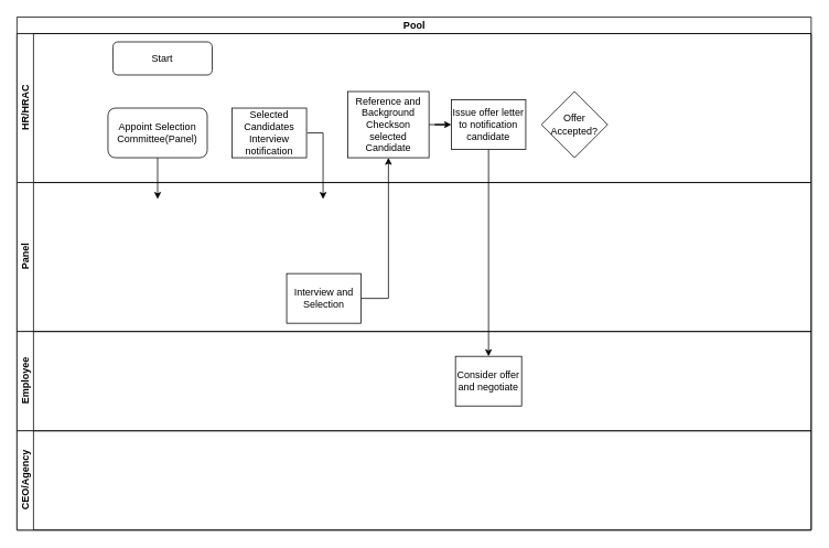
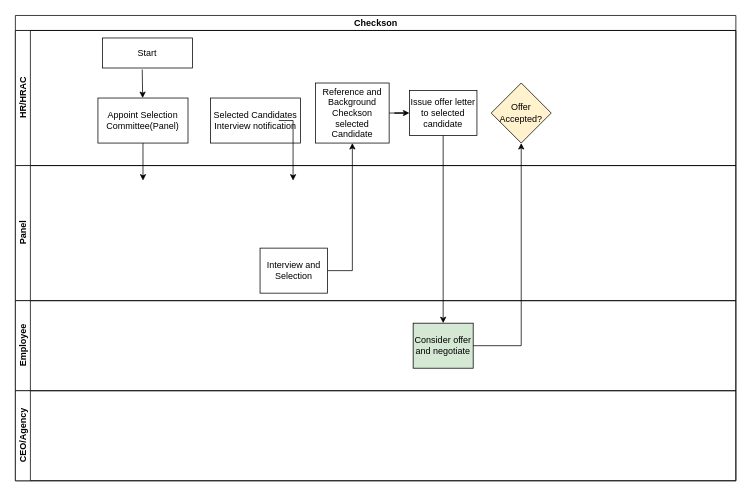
  <mxCell id="0" />
  <mxCell id="1" parent="0" />
- <mxCell id="2" value="Pool" style="swimlane;html=1;childLayout=stackLayout;resizeParent=1;resizeParentMax=0;horizontal=1;startSize=20;horizontalStack=0;" vertex="1" parent="1"><mxGeometry x="20" y="20" width="960" height="620" as="geometry"><mxRectangle x="150" y="10" width="60" height="20" as="alternateBounds" /></mxGeometry></mxCell>
+ <mxCell id="2" value="Checkson" style="swimlane;html=1;childLayout=stackLayout;resizeParent=1;resizeParentMax=0;horizontal=1;startSize=20;horizontalStack=0;" vertex="1" parent="1"><mxGeometry x="20" y="20" width="960" height="620" as="geometry"><mxRectangle x="150" y="10" width="60" height="20" as="alternateBounds" /></mxGeometry></mxCell>
  <mxCell id="3" value="HR/HRAC" style="swimlane;html=1;startSize=20;horizontal=0;" vertex="1" parent="2"><mxGeometry y="20" width="960" height="180" as="geometry" /></mxCell>
- <mxCell id="4" value="Start" style="rounded=1;whiteSpace=wrap;html=1;" vertex="1" parent="3"><mxGeometry x="116" y="10" width="120" height="40" as="geometry" /></mxCell>
- <mxCell id="5" value="Offer Accepted?" style="rhombus;whiteSpace=wrap;html=1;rounded=0;startSize=20;" vertex="1" parent="3"><mxGeometry x="634" y="70" width="80" height="80" as="geometry" /></mxCell>
+ <mxCell id="4" value="Start" style="whiteSpace=wrap;html=1;rounded=0;" vertex="1" parent="3"><mxGeometry x="116" y="10" width="120" height="40" as="geometry" /></mxCell>
+ <mxCell id="5" value="Offer Accepted?" style="rhombus;whiteSpace=wrap;html=1;rounded=0;startSize=20;fillColor=#fff2cc;" vertex="1" parent="3"><mxGeometry x="634" y="70" width="80" height="80" as="geometry" /></mxCell>
  <mxCell id="6" value="Reference and Background Checkson selected Candidate" style="whiteSpace=wrap;html=1;rounded=0;startSize=20;" vertex="1" parent="3"><mxGeometry x="400" y="70" width="98" height="80" as="geometry" /></mxCell>
- <mxCell id="7" value="Appoint Selection Committee(Panel)" style="whiteSpace=wrap;html=1;rounded=1;" vertex="1" parent="3"><mxGeometry x="110" y="90" width="120" height="60" as="geometry" /></mxCell>
- <mxCell id="9" value="Selected Candidates Interview notification" style="whiteSpace=wrap;html=1;rounded=0;startSize=20;" vertex="1" parent="3"><mxGeometry x="260" y="90" width="90" height="60" as="geometry" /></mxCell>
+ <mxCell id="7" value="Appoint Selection Committee(Panel)" style="rounded=0;whiteSpace=wrap;html=1;" vertex="1" parent="3"><mxGeometry x="110" y="90" width="120" height="60" as="geometry" /></mxCell>
+ <mxCell id="8" value="" style="endArrow=classic;html=1;exitX=0.442;exitY=1.05;exitDx=0;exitDy=0;exitPerimeter=0;" edge="1" parent="3" source="4" target="7"><mxGeometry width="50" height="50" relative="1" as="geometry"><mxPoint x="440" y="240" as="sourcePoint" /><mxPoint x="490" y="190" as="targetPoint" /></mxGeometry></mxCell>
+ <mxCell id="9" value="Selected Candidates Interview notification" style="whiteSpace=wrap;html=1;rounded=0;startSize=20;" vertex="1" parent="3"><mxGeometry x="260" y="90" width="120" height="60" as="geometry" /></mxCell>
  <mxCell id="10" value="" style="edgeStyle=orthogonalEdgeStyle;rounded=0;orthogonalLoop=1;jettySize=auto;html=1;startSize=20;" edge="1" parent="3" source="6" target="11"><mxGeometry relative="1" as="geometry" /></mxCell>
- <mxCell id="11" value="Issue offer letter to notification candidate" style="whiteSpace=wrap;html=1;rounded=0;startSize=20;" vertex="1" parent="3"><mxGeometry x="525" y="80" width="90" height="60" as="geometry" /></mxCell>
+ <mxCell id="11" value="Issue offer letter to selected candidate" style="whiteSpace=wrap;html=1;rounded=0;startSize=20;" vertex="1" parent="3"><mxGeometry x="525" y="80" width="90" height="60" as="geometry" /></mxCell>
  <mxCell id="12" value="Panel" style="swimlane;html=1;startSize=20;horizontal=0;" vertex="1" parent="2"><mxGeometry y="200" width="960" height="180" as="geometry" /></mxCell>
  <mxCell id="13" value="" style="endArrow=classic;html=1;exitX=0.5;exitY=1;exitDx=0;exitDy=0;" edge="1" parent="12" source="7"><mxGeometry width="50" height="50" relative="1" as="geometry"><mxPoint x="169.5" y="-18" as="sourcePoint" /><mxPoint x="170.036" y="20" as="targetPoint" /></mxGeometry></mxCell>
  <mxCell id="14" value="Interview and Selection" style="whiteSpace=wrap;html=1;rounded=0;startSize=20;" vertex="1" parent="12"><mxGeometry x="326" y="110" width="90" height="60" as="geometry" /></mxCell>
  <mxCell id="15" value="Employee" style="swimlane;html=1;startSize=20;horizontal=0;" vertex="1" parent="2"><mxGeometry y="380" width="960" height="120" as="geometry" /></mxCell>
- <mxCell id="16" value="Consider offer and negotiate" style="whiteSpace=wrap;html=1;rounded=0;startSize=20;" vertex="1" parent="15"><mxGeometry x="530" y="30" width="80" height="60" as="geometry" /></mxCell>
+ <mxCell id="16" value="Consider offer and negotiate" style="whiteSpace=wrap;html=1;rounded=0;startSize=20;fillColor=#d5e8d4;" vertex="1" parent="15"><mxGeometry x="530" y="30" width="80" height="60" as="geometry" /></mxCell>
  <mxCell id="17" value="CEO/Agency" style="swimlane;html=1;startSize=20;horizontal=0;" vertex="1" parent="2"><mxGeometry y="500" width="960" height="120" as="geometry" /></mxCell>
  <mxCell id="18" value="" style="edgeStyle=orthogonalEdgeStyle;rounded=0;orthogonalLoop=1;jettySize=auto;html=1;startSize=20;exitX=1;exitY=0.5;exitDx=0;exitDy=0;" edge="1" parent="2"><mxGeometry relative="1" as="geometry"><mxPoint x="351" y="140" as="sourcePoint" /><mxPoint x="370" y="220" as="targetPoint" /><Array as="points"><mxPoint x="370" y="140" /></Array></mxGeometry></mxCell>
  <mxCell id="19" value="" style="edgeStyle=orthogonalEdgeStyle;rounded=0;orthogonalLoop=1;jettySize=auto;html=1;startSize=20;exitX=1;exitY=0.5;exitDx=0;exitDy=0;" edge="1" parent="2" source="14" target="6"><mxGeometry relative="1" as="geometry"><mxPoint x="402" y="250" as="sourcePoint" /></mxGeometry></mxCell>
  <mxCell id="20" value="" style="edgeStyle=orthogonalEdgeStyle;rounded=0;orthogonalLoop=1;jettySize=auto;html=1;startSize=20;" edge="1" parent="2" source="11" target="16"><mxGeometry relative="1" as="geometry" /></mxCell>
+ <mxCell id="21" value="" style="edgeStyle=orthogonalEdgeStyle;rounded=0;orthogonalLoop=1;jettySize=auto;html=1;startSize=20;" edge="1" parent="2" source="16" target="5"><mxGeometry relative="1" as="geometry" /></mxCell>
